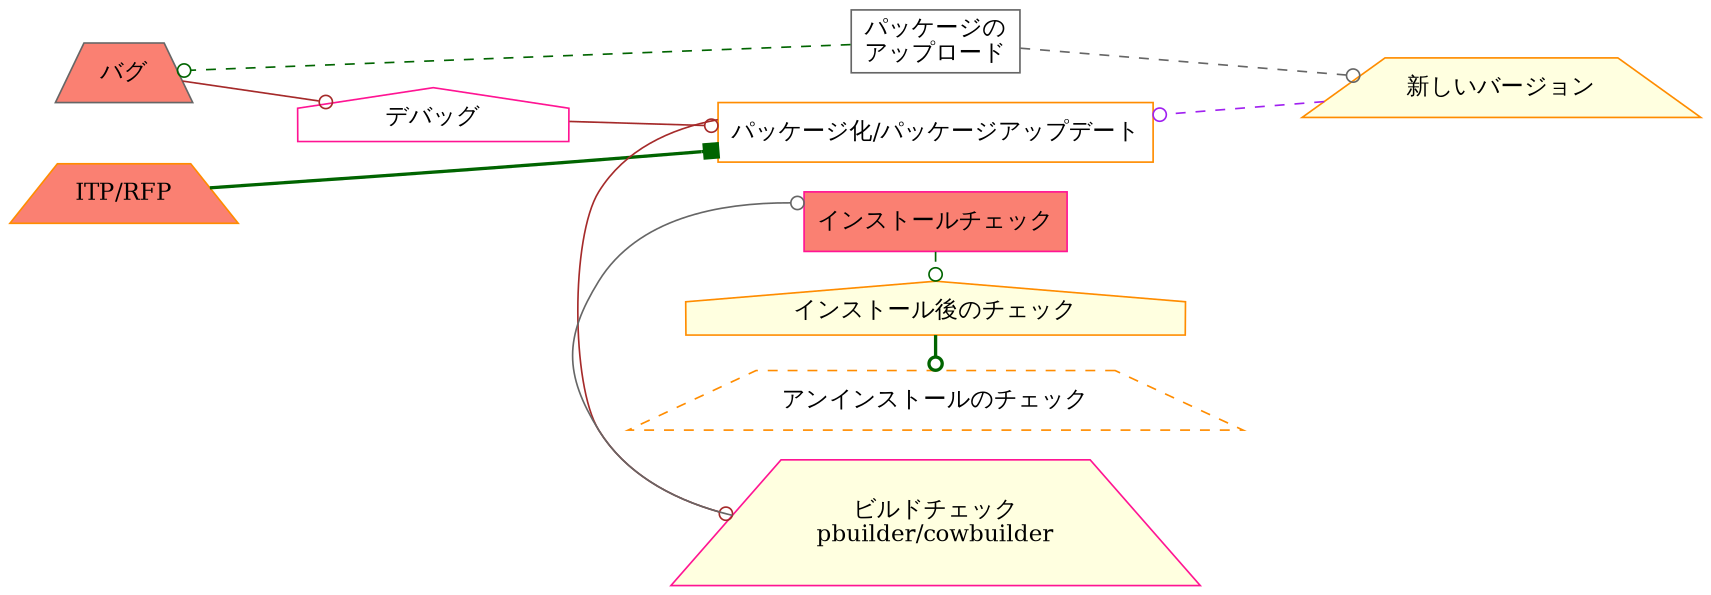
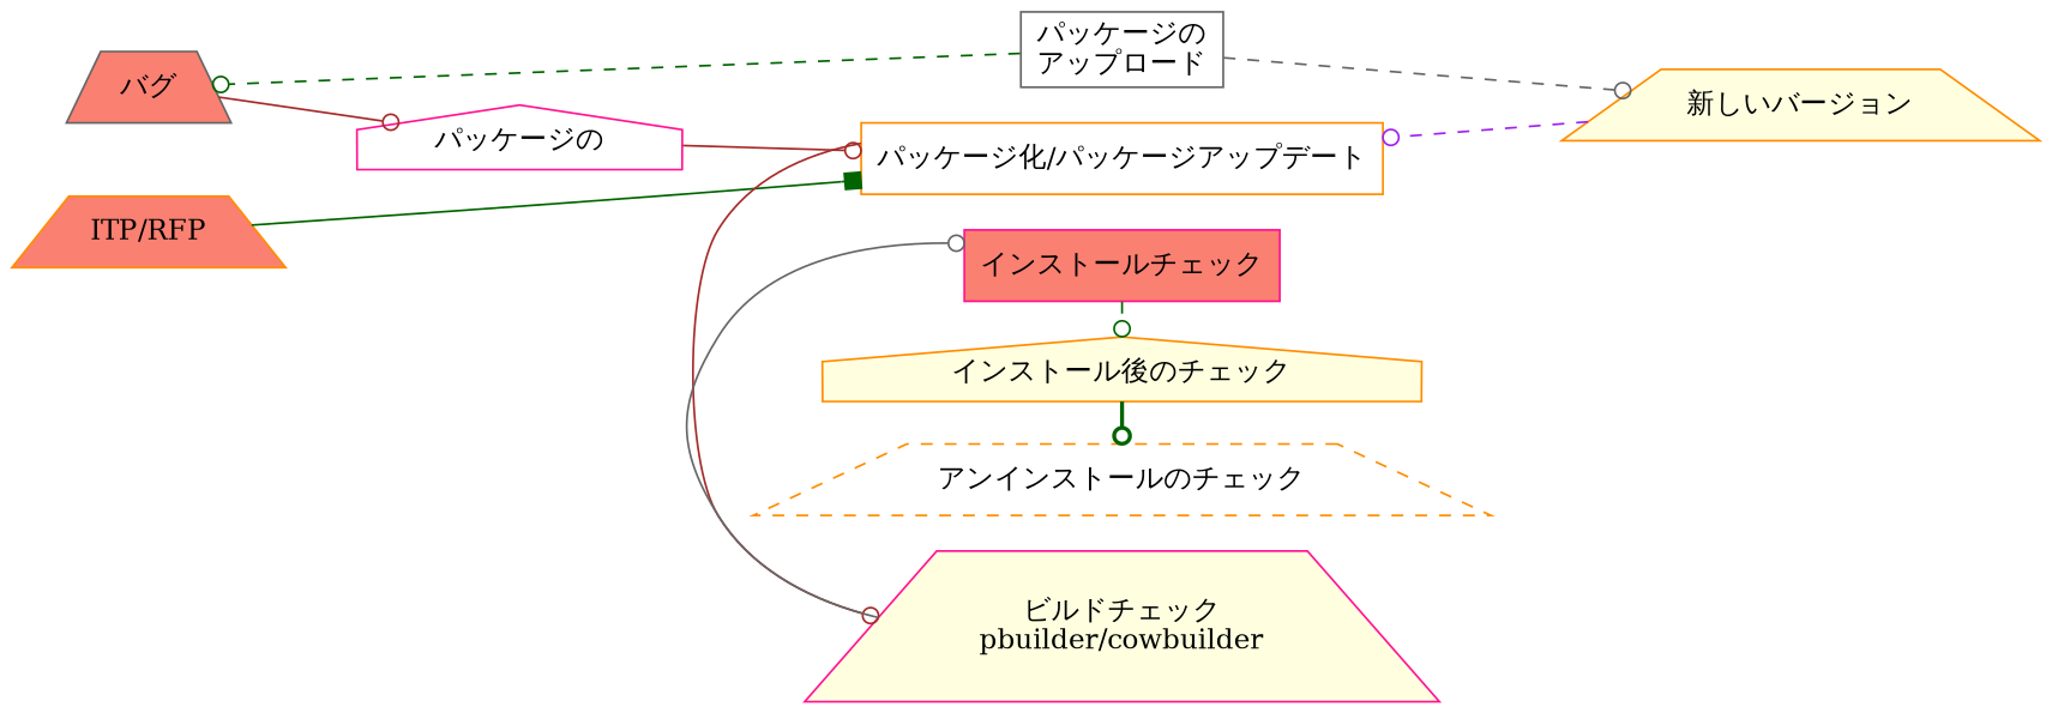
  digraph {
    rankdir=LR
    node [color=darkorange fillcolor=white shape=trapezium style=filled]
    edge [arrowhead=odot color=darkgreen style=solid]
    n1 [color=gray40 fillcolor=salmon label="バグ"]
    n2 [fillcolor=salmon label="ITP/RFP"]
    n3 [label="パッケージ化/パッケージアップデート" shape=box]
    n4 [color=deeppink fillcolor=lightyellow label="ビルドチェック\npbuilder/cowbuilder"]
    n5 [color=deeppink fillcolor=salmon label="インストールチェック" shape=box]
    n6 [fillcolor=lightyellow label="インストール後のチェック" shape=house]
    n7 [label="アンインストールのチェック" style="dashed,filled"]
    n8 [color=gray40 label="パッケージの\nアップロード" shape=box]
-   n9 [color=deeppink label="デバッグ" shape=house]
+   n9 [color=deeppink label="パッケージの" shape=house]
    n10 [fillcolor=lightyellow label="新しいバージョン"]
    subgraph sub_1 {
      rank=same
      n1
      n2
    }
    subgraph sub_2 {
      rank=same
      n3
      n4
      n5
      n6
      n7
      n8
    }
    n1 -> n9 [color=brown]
-   n2 -> n3 [arrowhead=box style=bold]
+   n2 -> n3 [arrowhead=box]
    n3 -> n4 [color=brown]
    n4 -> n5 [color=gray40]
    n5 -> n6 [style=dashed]
    n6 -> n7 [style=bold]
    n8 -> n1 [style=dashed]
    n8 -> n10 [color=gray40 style=dashed]
    n9 -> n3 [color=brown]
    n10 -> n3 [color=purple style=dashed]
  }
